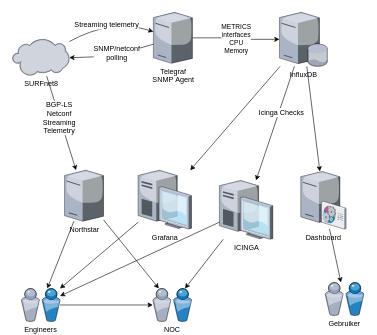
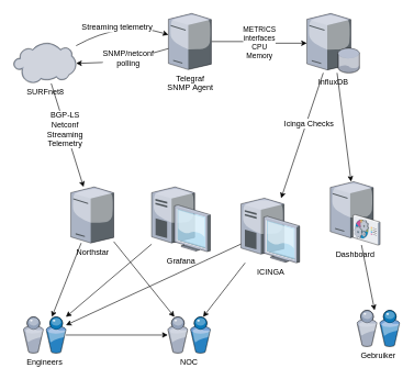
  <mxCell id="0" />
  <mxCell id="1" parent="0" />
  <mxCell id="2" value="InfluxDB" style="verticalLabelPosition=bottom;aspect=fixed;html=1;verticalAlign=top;strokeColor=none;align=center;outlineConnect=0;shape=mxgraph.citrix.database_server;" parent="1" vertex="1"><mxGeometry x="465" y="20" width="80" height="90" as="geometry" /></mxCell>
  <mxCell id="3" value="METRICS&lt;br&gt;interfaces&lt;br&gt;CPU&lt;br&gt;Memory&lt;br&gt;" style="edgeStyle=orthogonalEdgeStyle;rounded=0;orthogonalLoop=1;jettySize=auto;html=1;" parent="1" source="4" target="2" edge="1"><mxGeometry relative="1" as="geometry" /></mxCell>
  <mxCell id="4" value="Telegraf &lt;br&gt;SNMP&amp;nbsp;Agent&lt;br&gt;" style="verticalLabelPosition=bottom;aspect=fixed;html=1;verticalAlign=top;strokeColor=none;align=center;outlineConnect=0;shape=mxgraph.citrix.license_server;" parent="1" vertex="1"><mxGeometry x="255" y="20" width="65" height="85" as="geometry" /></mxCell>
  <mxCell id="5" value="SURFnet8" style="verticalLabelPosition=bottom;aspect=fixed;html=1;verticalAlign=top;strokeColor=none;align=center;outlineConnect=0;shape=mxgraph.citrix.cloud;" parent="1" vertex="1"><mxGeometry x="20" y="64" width="95" height="62" as="geometry" /></mxCell>
  <mxCell id="6" value="ICINGA&lt;br&gt;&lt;br&gt;" style="verticalLabelPosition=bottom;aspect=fixed;html=1;verticalAlign=top;strokeColor=none;align=center;outlineConnect=0;shape=mxgraph.citrix.desktop;" parent="1" vertex="1"><mxGeometry x="365" y="300" width="89" height="98" as="geometry" /></mxCell>
  <mxCell id="7" value="" style="rounded=0;orthogonalLoop=1;jettySize=auto;html=1;startArrow=classic;startFill=1;endArrow=none;endFill=0;" parent="1" source="6" target="2" edge="1"><mxGeometry relative="1" as="geometry"><mxPoint x="260.5" y="280.385" as="sourcePoint" /><mxPoint x="100.876" y="106" as="targetPoint" /></mxGeometry></mxCell>
  <mxCell id="8" value="Icinga Checks" style="text;html=1;resizable=0;points=[];align=center;verticalAlign=middle;labelBackgroundColor=#ffffff;" parent="7" vertex="1" connectable="0"><mxGeometry x="0.21" y="-3" relative="1" as="geometry"><mxPoint as="offset" /></mxGeometry></mxCell>
  <mxCell id="9" style="edgeStyle=none;rounded=0;orthogonalLoop=1;jettySize=auto;html=1;startArrow=classic;startFill=1;endArrow=none;endFill=0;" parent="1" source="10" target="2" edge="1"><mxGeometry relative="1" as="geometry" /></mxCell>
- <mxCell id="10" value="Dashboard" style="verticalLabelPosition=bottom;aspect=fixed;html=1;verticalAlign=top;strokeColor=none;align=center;outlineConnect=0;shape=mxgraph.citrix.command_center;" parent="1" vertex="1"><mxGeometry x="500.5" y="285" width="75.5" height="96" as="geometry" /></mxCell>
+ <mxCell id="10" value="Dashboard" style="verticalLabelPosition=bottom;aspect=fixed;html=1;verticalAlign=top;strokeColor=none;align=center;outlineConnect=0;shape=mxgraph.citrix.command_center;" parent="1" vertex="1"><mxGeometry x="500.5" y="275" width="75.5" height="96" as="geometry" /></mxCell>
  <mxCell id="11" style="edgeStyle=none;rounded=0;orthogonalLoop=1;jettySize=auto;html=1;startArrow=classic;startFill=1;endArrow=none;endFill=0;" parent="1" source="13" target="5" edge="1"><mxGeometry relative="1" as="geometry" /></mxCell>
  <mxCell id="12" value="BGP-LS&lt;br&gt;Netconf&lt;br&gt;Streaming&lt;br&gt;Telemetry&lt;br&gt;" style="text;html=1;resizable=0;points=[];align=center;verticalAlign=middle;labelBackgroundColor=#ffffff;" parent="11" vertex="1" connectable="0"><mxGeometry x="0.122" y="1" relative="1" as="geometry"><mxPoint as="offset" /></mxGeometry></mxCell>
  <mxCell id="13" value="Northstar" style="verticalLabelPosition=bottom;aspect=fixed;html=1;verticalAlign=top;strokeColor=none;align=center;outlineConnect=0;shape=mxgraph.citrix.license_server;" parent="1" vertex="1"><mxGeometry x="107" y="283" width="65" height="85" as="geometry" /></mxCell>
  <mxCell id="14" style="edgeStyle=none;rounded=0;orthogonalLoop=1;jettySize=auto;html=1;startArrow=classic;startFill=1;endArrow=none;endFill=0;" parent="1" source="16" target="13" edge="1"><mxGeometry relative="1" as="geometry" /></mxCell>
  <mxCell id="15" style="edgeStyle=none;rounded=0;orthogonalLoop=1;jettySize=auto;html=1;startArrow=classic;startFill=1;endArrow=none;endFill=0;" parent="1" source="16" target="24" edge="1"><mxGeometry relative="1" as="geometry" /></mxCell>
  <mxCell id="16" value="Engineers" style="verticalLabelPosition=bottom;aspect=fixed;html=1;verticalAlign=top;strokeColor=none;align=center;outlineConnect=0;shape=mxgraph.citrix.users;" parent="1" vertex="1"><mxGeometry x="35" y="480" width="64.5" height="55" as="geometry" /></mxCell>
  <mxCell id="17" style="edgeStyle=none;rounded=0;orthogonalLoop=1;jettySize=auto;html=1;startArrow=classic;startFill=1;endArrow=none;endFill=0;" parent="1" source="20" target="13" edge="1"><mxGeometry relative="1" as="geometry" /></mxCell>
  <mxCell id="18" style="edgeStyle=none;rounded=0;orthogonalLoop=1;jettySize=auto;html=1;startArrow=classic;startFill=1;endArrow=none;endFill=0;" parent="1" source="20" target="6" edge="1"><mxGeometry relative="1" as="geometry" /></mxCell>
  <mxCell id="19" style="edgeStyle=none;rounded=0;orthogonalLoop=1;jettySize=auto;html=1;startArrow=classic;startFill=1;endArrow=none;endFill=0;" parent="1" source="20" target="16" edge="1"><mxGeometry relative="1" as="geometry" /></mxCell>
  <mxCell id="20" value="NOC" style="verticalLabelPosition=bottom;aspect=fixed;html=1;verticalAlign=top;strokeColor=none;align=center;outlineConnect=0;shape=mxgraph.citrix.users;" parent="1" vertex="1"><mxGeometry x="254" y="480" width="64.5" height="55" as="geometry" /></mxCell>
  <mxCell id="21" style="edgeStyle=none;rounded=0;orthogonalLoop=1;jettySize=auto;html=1;startArrow=classic;startFill=1;endArrow=none;endFill=0;" parent="1" source="22" target="10" edge="1"><mxGeometry relative="1" as="geometry" /></mxCell>
  <mxCell id="22" value="Gebruiker" style="verticalLabelPosition=bottom;aspect=fixed;html=1;verticalAlign=top;strokeColor=none;align=center;outlineConnect=0;shape=mxgraph.citrix.users;" parent="1" vertex="1"><mxGeometry x="541" y="470" width="64.5" height="55" as="geometry" /></mxCell>
- <mxCell id="23" style="edgeStyle=none;rounded=0;orthogonalLoop=1;jettySize=auto;html=1;startArrow=classic;startFill=1;endArrow=none;endFill=0;" parent="1" source="24" target="2" edge="1"><mxGeometry relative="1" as="geometry" /></mxCell>
  <mxCell id="24" value="Grafana&lt;br&gt;" style="verticalLabelPosition=bottom;aspect=fixed;html=1;verticalAlign=top;strokeColor=none;align=center;outlineConnect=0;shape=mxgraph.citrix.desktop;" parent="1" vertex="1"><mxGeometry x="229.5" y="283" width="89" height="98" as="geometry" /></mxCell>
  <mxCell id="25" value="" style="curved=1;endArrow=classic;html=1;" edge="1" parent="1" source="5" target="4"><mxGeometry width="50" height="50" relative="1" as="geometry"><mxPoint x="155" y="30" as="sourcePoint" /><mxPoint x="205" y="-20" as="targetPoint" /><Array as="points"><mxPoint x="185" y="30" /></Array></mxGeometry></mxCell>
  <mxCell id="26" value="Streaming telemetry" style="text;html=1;resizable=0;points=[];align=center;verticalAlign=middle;labelBackgroundColor=#ffffff;" vertex="1" connectable="0" parent="25"><mxGeometry x="-0.126" y="-5" relative="1" as="geometry"><mxPoint as="offset" /></mxGeometry></mxCell>
  <mxCell id="27" value="" style="curved=1;endArrow=classic;html=1;" edge="1" parent="1" source="4" target="5"><mxGeometry width="50" height="50" relative="1" as="geometry"><mxPoint x="-45.5" y="831.429" as="sourcePoint" /><mxPoint x="99.5" y="832.195" as="targetPoint" /><Array as="points"><mxPoint x="185" y="96" /></Array></mxGeometry></mxCell>
  <mxCell id="28" value="SNMP/netconf&lt;br&gt;polling&lt;br&gt;" style="text;html=1;resizable=0;points=[];align=center;verticalAlign=middle;labelBackgroundColor=#ffffff;" vertex="1" connectable="0" parent="27"><mxGeometry x="-0.126" y="-5" relative="1" as="geometry"><mxPoint as="offset" /></mxGeometry></mxCell>
  <mxCell id="29" style="edgeStyle=none;rounded=0;orthogonalLoop=1;jettySize=auto;html=1;startArrow=classic;startFill=1;endArrow=none;endFill=0;" edge="1" parent="1" source="16" target="6"><mxGeometry relative="1" as="geometry"><mxPoint x="109.5" y="490.125" as="sourcePoint" /><mxPoint x="239.5" y="379.774" as="targetPoint" /></mxGeometry></mxCell>
